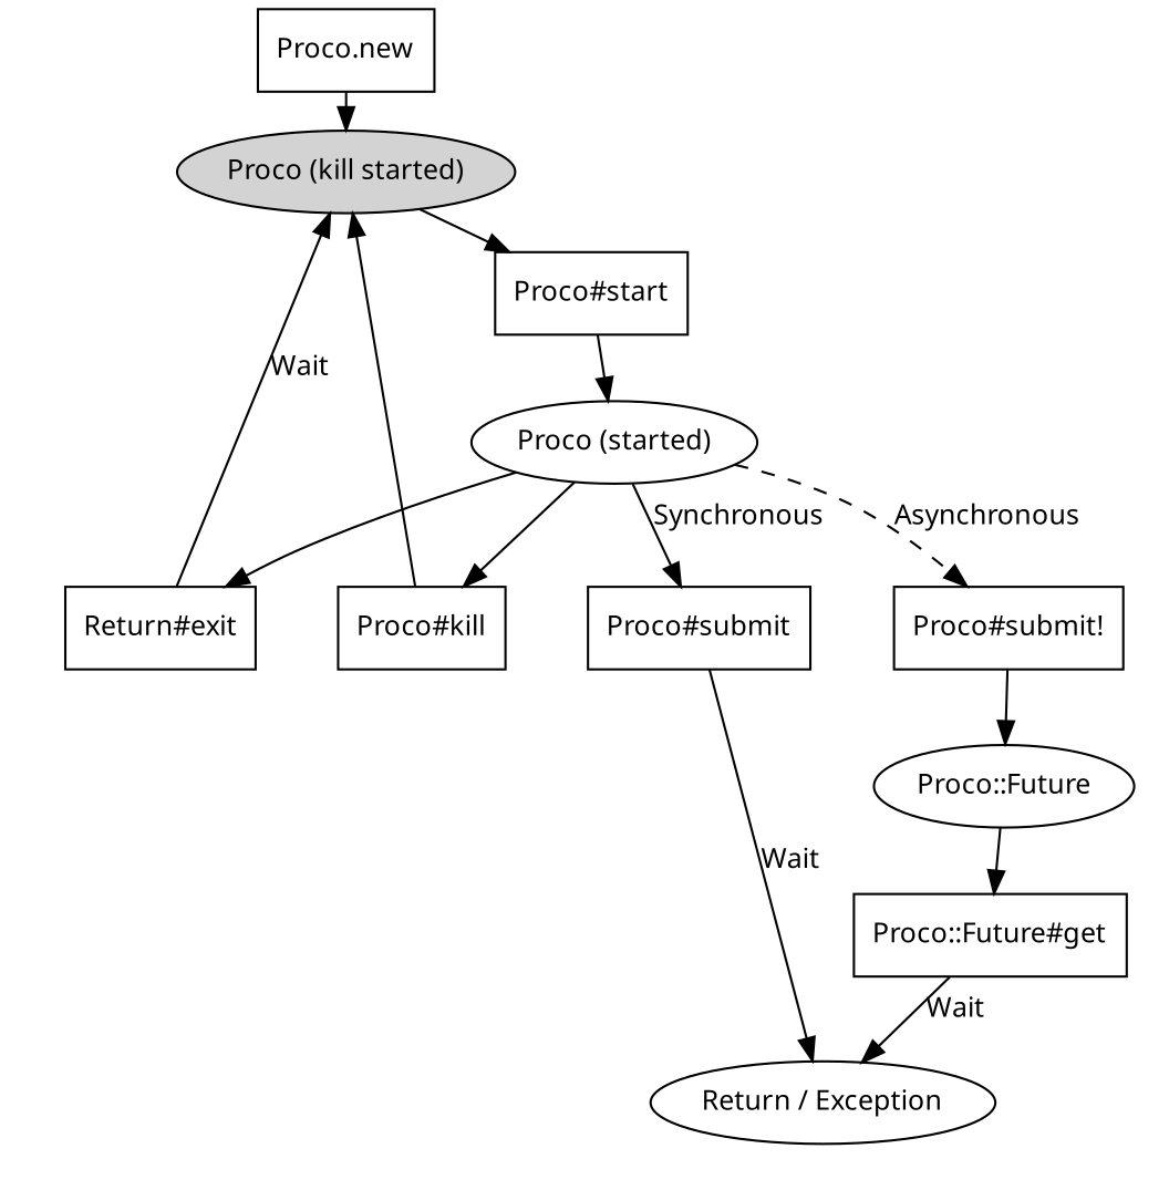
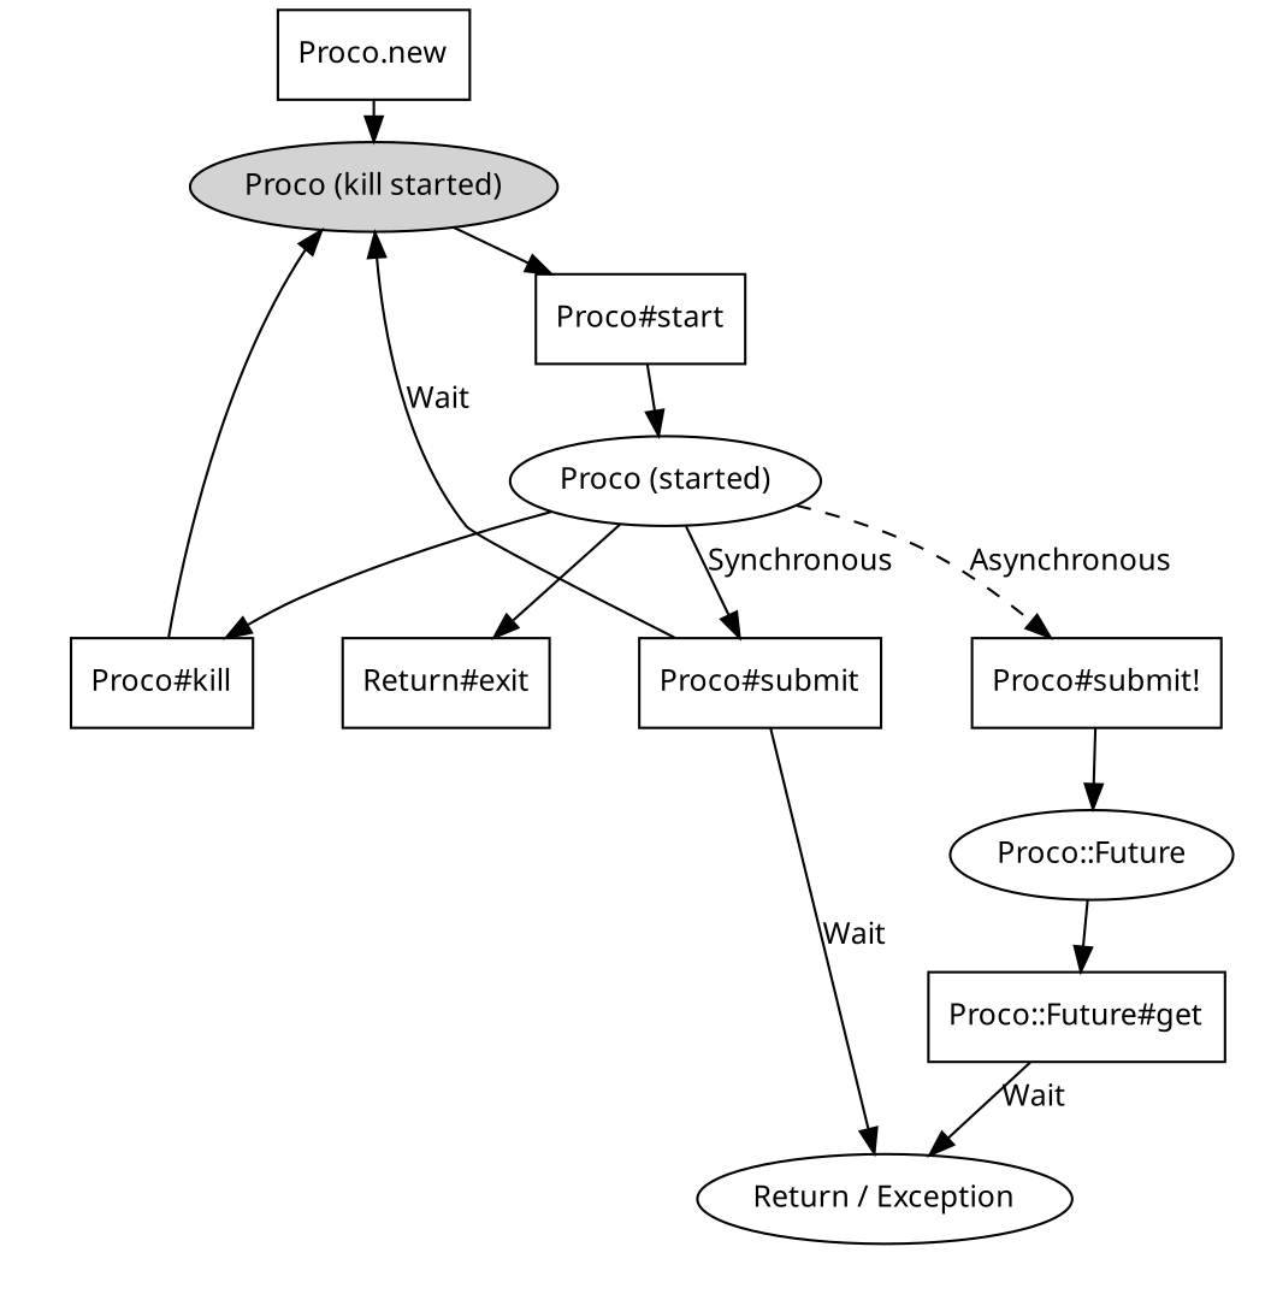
  digraph {
    fontname="Gill Sans"
    fontsize=12
    nodesep=0.5
    rankdir=TB
    ranksep=0.1
    node [fontname="Gill Sans" fontsize=12 shape=rect]
    edge [fontname="Gill Sans" fontsize=12]
    n1 [label="Return#exit"]
    n2 [label="Proco#kill"]
    n3 [label="Proco#submit"]
    n4 [label="Proco#submit!"]
    "Return / Exception" [shape=oval]
    n6 [label="Proco (kill started)" shape=oval style=filled]
    n7 [label="Proco::Future" shape=oval]
    n8 [label="Proco.new"]
    n9 [label="Proco#start"]
    n10 [label="Proco (started)" shape=oval]
    n11 [label="Proco::Future#get"]
    subgraph cluster_1 {
      style=invis
      n3
      n4
      subgraph cluster_2 {
        style=invis
        n1
        n2
      }
    }
    subgraph cluster_3 {
      style=invis
      "Return / Exception"
    }
-   n1 -> n6 [label=Wait]
+   n3 -> n6 [label=Wait]
    n2 -> n6
    n3 -> "Return / Exception" [label=Wait]
    n4 -> n7
    n6 -> n9
    n7 -> n11
    n8 -> n6
    n9 -> n10
    n10 -> n1
    n10 -> n2
    n10 -> n3 [label=Synchronous]
    n10 -> n4 [label=Asynchronous style=dashed]
    n11 -> "Return / Exception" [label=Wait]
  }
